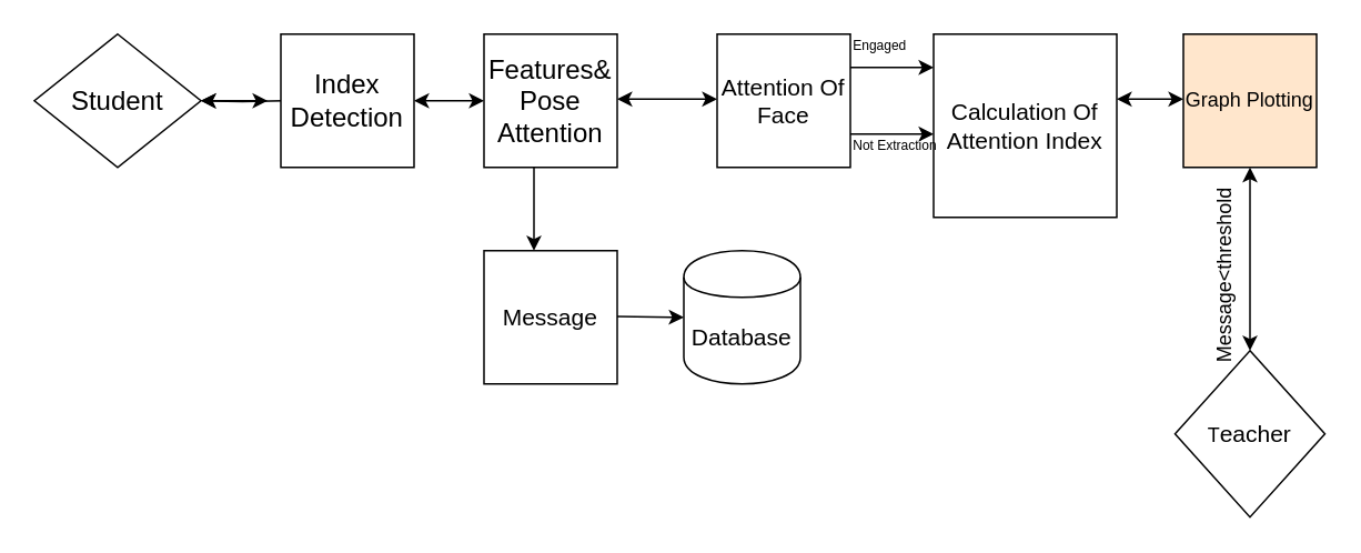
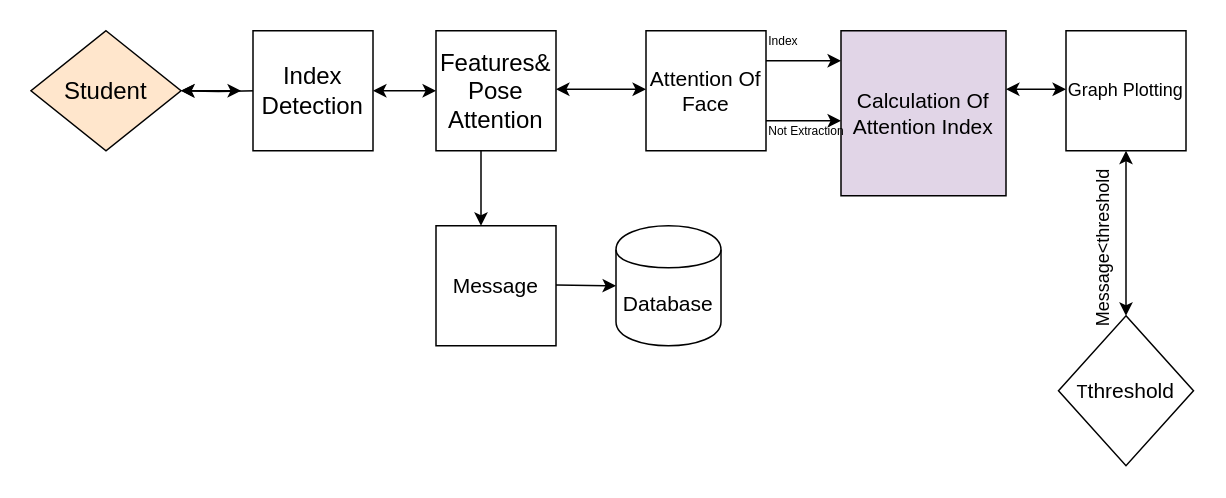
  <mxCell id="0" />
  <mxCell id="1" parent="0" />
- <mxCell id="2" value="&lt;font size=&quot;3&quot;&gt;Student&lt;/font&gt;" style="rhombus;whiteSpace=wrap;html=1;" vertex="1" parent="1"><mxGeometry x="20" y="20" width="100" height="80" as="geometry" /></mxCell>
- <mxCell id="3" value="Engaged" style="text;html=1;resizable=0;points=[];autosize=1;align=left;verticalAlign=top;spacingTop=-4;fontSize=8;" vertex="1" parent="1"><mxGeometry x="510" y="20" width="60" height="20" as="geometry" /></mxCell>
+ <mxCell id="2" value="&lt;font size=&quot;3&quot;&gt;Student&lt;/font&gt;" style="rhombus;whiteSpace=wrap;html=1;fillColor=#ffe6cc;" vertex="1" parent="1"><mxGeometry x="20" y="20" width="100" height="80" as="geometry" /></mxCell>
+ <mxCell id="3" value="Index" style="text;html=1;resizable=0;points=[];autosize=1;align=left;verticalAlign=top;spacingTop=-4;fontSize=8;" vertex="1" parent="1"><mxGeometry x="510" y="20" width="60" height="20" as="geometry" /></mxCell>
  <mxCell id="4" value="" style="edgeStyle=orthogonalEdgeStyle;rounded=0;orthogonalLoop=1;jettySize=auto;html=1;" edge="1" parent="1" target="2"><mxGeometry relative="1" as="geometry"><mxPoint x="170" y="60" as="sourcePoint" /></mxGeometry></mxCell>
  <mxCell id="5" value="&lt;font size=&quot;3&quot;&gt;Index Detection&lt;/font&gt;" style="whiteSpace=wrap;html=1;aspect=fixed;" vertex="1" parent="1"><mxGeometry x="168" y="20" width="80" height="80" as="geometry" /></mxCell>
  <mxCell id="6" value="&lt;font size=&quot;3&quot;&gt;Features&amp;amp;&lt;br&gt;Pose&lt;br&gt;Attention&lt;br&gt;&lt;/font&gt;" style="whiteSpace=wrap;html=1;aspect=fixed;" vertex="1" parent="1"><mxGeometry x="290" y="20" width="80" height="80" as="geometry" /></mxCell>
  <mxCell id="7" value="" style="endArrow=classic;startArrow=classic;html=1;" edge="1" parent="1"><mxGeometry width="50" height="50" relative="1" as="geometry"><mxPoint x="120" y="60" as="sourcePoint" /><mxPoint x="160" y="60" as="targetPoint" /></mxGeometry></mxCell>
  <mxCell id="8" value="" style="endArrow=classic;startArrow=classic;html=1;entryX=0;entryY=0.5;entryDx=0;entryDy=0;" edge="1" parent="1" target="6"><mxGeometry width="50" height="50" relative="1" as="geometry"><mxPoint x="248" y="60" as="sourcePoint" /><mxPoint x="298" y="10" as="targetPoint" /></mxGeometry></mxCell>
  <mxCell id="9" value="&lt;font style=&quot;font-size: 14px&quot;&gt;Message&lt;/font&gt;" style="whiteSpace=wrap;html=1;aspect=fixed;" vertex="1" parent="1"><mxGeometry x="290" y="150" width="80" height="80" as="geometry" /></mxCell>
  <mxCell id="10" value="" style="endArrow=classic;html=1;" edge="1" parent="1"><mxGeometry width="50" height="50" relative="1" as="geometry"><mxPoint x="320" y="100" as="sourcePoint" /><mxPoint x="320" y="150" as="targetPoint" /></mxGeometry></mxCell>
  <mxCell id="11" value="" style="endArrow=classic;startArrow=classic;html=1;" edge="1" parent="1"><mxGeometry width="50" height="50" relative="1" as="geometry"><mxPoint x="370" y="59" as="sourcePoint" /><mxPoint x="430" y="59" as="targetPoint" /></mxGeometry></mxCell>
  <mxCell id="12" value="&lt;font style=&quot;font-size: 14px&quot;&gt;Attention Of Face&lt;/font&gt;" style="whiteSpace=wrap;html=1;aspect=fixed;" vertex="1" parent="1"><mxGeometry x="430" y="20" width="80" height="80" as="geometry" /></mxCell>
  <mxCell id="13" value="" style="endArrow=classic;html=1;" edge="1" parent="1"><mxGeometry width="50" height="50" relative="1" as="geometry"><mxPoint x="510" y="40" as="sourcePoint" /><mxPoint x="560" y="40" as="targetPoint" /></mxGeometry></mxCell>
  <mxCell id="14" value="" style="endArrow=classic;html=1;" edge="1" parent="1"><mxGeometry width="50" height="50" relative="1" as="geometry"><mxPoint x="510" y="80" as="sourcePoint" /><mxPoint x="560" y="80" as="targetPoint" /><Array as="points"><mxPoint x="530" y="80" /></Array></mxGeometry></mxCell>
- <mxCell id="15" value="&lt;font style=&quot;font-size: 14px&quot;&gt;Calculation Of Attention Index&lt;/font&gt;" style="whiteSpace=wrap;html=1;aspect=fixed;" vertex="1" parent="1"><mxGeometry x="560" y="20" width="110" height="110" as="geometry" /></mxCell>
+ <mxCell id="15" value="&lt;font style=&quot;font-size: 14px&quot;&gt;Calculation Of Attention Index&lt;/font&gt;" style="whiteSpace=wrap;html=1;aspect=fixed;fillColor=#e1d5e7;" vertex="1" parent="1"><mxGeometry x="560" y="20" width="110" height="110" as="geometry" /></mxCell>
  <mxCell id="16" value="Not Extraction" style="text;html=1;resizable=0;points=[];autosize=1;align=left;verticalAlign=top;spacingTop=-4;fontSize=8;" vertex="1" parent="1"><mxGeometry x="510" y="80" width="90" height="20" as="geometry" /></mxCell>
  <mxCell id="17" value="" style="endArrow=classic;startArrow=classic;html=1;fontSize=8;" edge="1" parent="1"><mxGeometry width="50" height="50" relative="1" as="geometry"><mxPoint x="670" y="59" as="sourcePoint" /><mxPoint x="710" y="59" as="targetPoint" /><Array as="points"><mxPoint x="710" y="59" /></Array></mxGeometry></mxCell>
- <mxCell id="18" value="Graph Plotting" style="whiteSpace=wrap;html=1;aspect=fixed;fontSize=12;fillColor=#ffe6cc;" vertex="1" parent="1"><mxGeometry x="710" y="20" width="80" height="80" as="geometry" /></mxCell>
+ <mxCell id="18" value="Graph Plotting" style="whiteSpace=wrap;html=1;aspect=fixed;fontSize=12;" vertex="1" parent="1"><mxGeometry x="710" y="20" width="80" height="80" as="geometry" /></mxCell>
  <mxCell id="19" value="" style="endArrow=classic;startArrow=classic;html=1;fontSize=12;exitX=0.5;exitY=1;exitDx=0;exitDy=0;" edge="1" parent="1" source="18"><mxGeometry width="50" height="50" relative="1" as="geometry"><mxPoint x="754" y="100" as="sourcePoint" /><mxPoint x="750" y="210" as="targetPoint" /></mxGeometry></mxCell>
- <mxCell id="20" value="&lt;font&gt;T&lt;/font&gt;&lt;font style=&quot;font-size: 14px&quot;&gt;eacher&lt;/font&gt;" style="rhombus;whiteSpace=wrap;html=1;fontSize=12;" vertex="1" parent="1"><mxGeometry x="705" y="210" width="90" height="100" as="geometry" /></mxCell>
+ <mxCell id="20" value="&lt;font&gt;T&lt;/font&gt;&lt;font style=&quot;font-size: 14px&quot;&gt;threshold&lt;/font&gt;" style="rhombus;whiteSpace=wrap;html=1;fontSize=12;" vertex="1" parent="1"><mxGeometry x="705" y="210" width="90" height="100" as="geometry" /></mxCell>
  <mxCell id="21" value="Message&amp;lt;threshold" style="text;html=1;strokeColor=none;fillColor=none;align=center;verticalAlign=middle;whiteSpace=wrap;rounded=0;fontSize=12;rotation=-90;" vertex="1" parent="1"><mxGeometry x="710" y="150" width="50" height="30" as="geometry" /></mxCell>
  <mxCell id="22" value="" style="endArrow=classic;html=1;fontSize=12;" edge="1" parent="1"><mxGeometry width="50" height="50" relative="1" as="geometry"><mxPoint x="370" y="189.5" as="sourcePoint" /><mxPoint x="410" y="190" as="targetPoint" /></mxGeometry></mxCell>
  <mxCell id="23" value="&lt;font style=&quot;font-size: 14px&quot;&gt;Database&lt;/font&gt;" style="shape=cylinder;whiteSpace=wrap;html=1;boundedLbl=1;backgroundOutline=1;fontSize=12;" vertex="1" parent="1"><mxGeometry x="410" y="150" width="70" height="80" as="geometry" /></mxCell>
